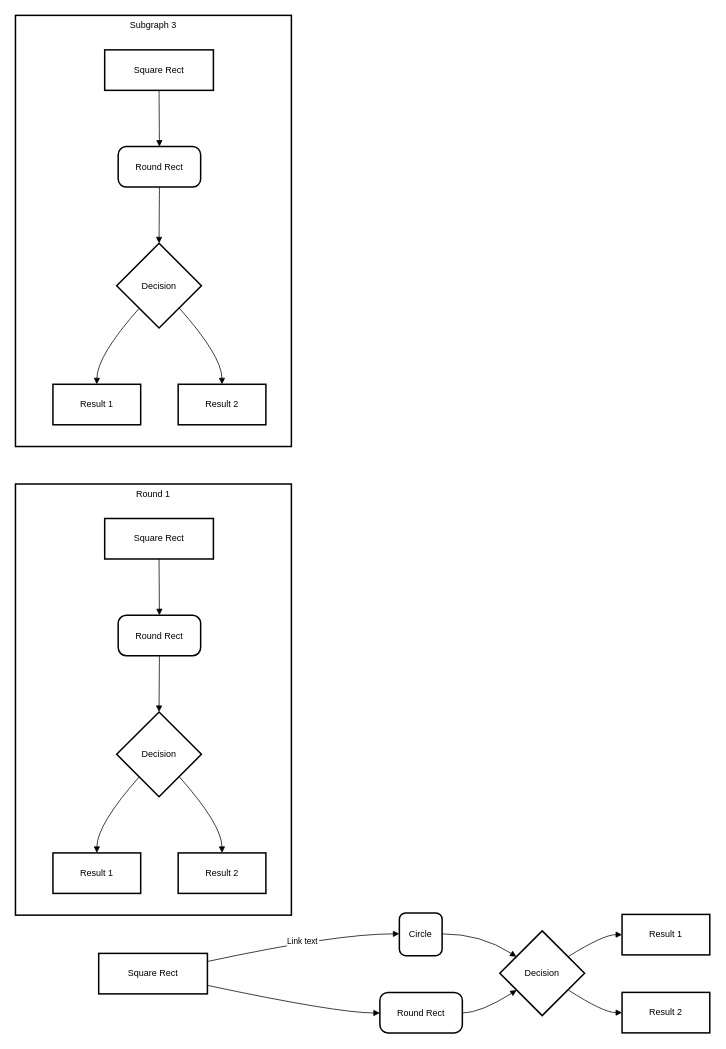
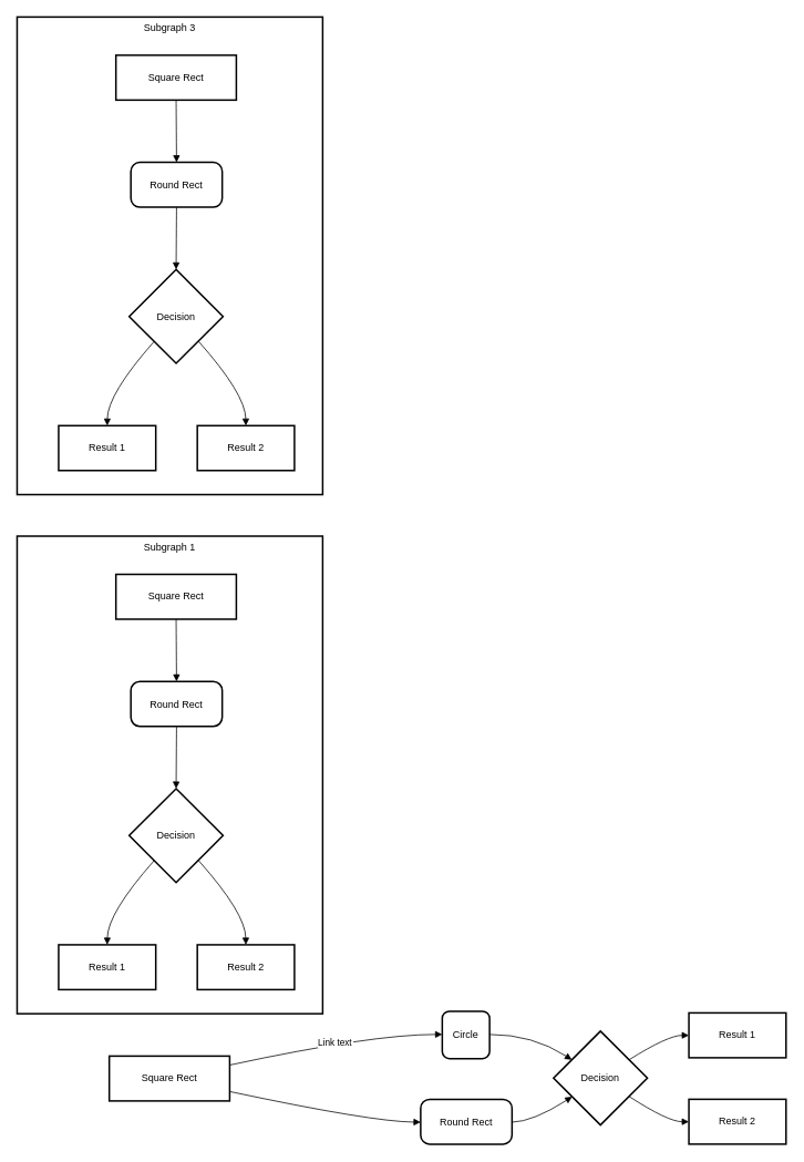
  <mxCell id="0" />
  <mxCell id="1" parent="0" />
  <mxCell id="2" value="Subgraph 3" style="whiteSpace=wrap;strokeWidth=2;verticalAlign=top;" vertex="1" parent="1"><mxGeometry x="20" y="20" width="368" height="575" as="geometry" /></mxCell>
  <mxCell id="3" value="Square Rect" style="whiteSpace=wrap;strokeWidth=2;" vertex="1" parent="2"><mxGeometry x="119" y="46" width="145" height="54" as="geometry" /></mxCell>
  <mxCell id="4" value="Round Rect" style="rounded=1;arcSize=20;strokeWidth=2" vertex="1" parent="2"><mxGeometry x="137" y="175" width="110" height="54" as="geometry" /></mxCell>
  <mxCell id="5" value="Decision" style="rhombus;strokeWidth=2;whiteSpace=wrap;" vertex="1" parent="2"><mxGeometry x="135" y="304" width="113" height="113" as="geometry" /></mxCell>
  <mxCell id="6" value="Result 1" style="whiteSpace=wrap;strokeWidth=2;" vertex="1" parent="2"><mxGeometry x="50" y="492" width="117" height="54" as="geometry" /></mxCell>
  <mxCell id="7" value="Result 2" style="whiteSpace=wrap;strokeWidth=2;" vertex="1" parent="2"><mxGeometry x="217" y="492" width="117" height="54" as="geometry" /></mxCell>
  <mxCell id="8" value="" style="curved=1;startArrow=none;endArrow=block;exitX=0.5;exitY=0.99;entryX=0.5;entryY=-0.01;" edge="1" parent="2" source="3" target="4"><mxGeometry relative="1" as="geometry"><Array as="points" /></mxGeometry></mxCell>
  <mxCell id="9" value="" style="curved=1;startArrow=none;endArrow=block;exitX=0.5;exitY=0.99;entryX=0.5;entryY=0;" edge="1" parent="2" source="4" target="5"><mxGeometry relative="1" as="geometry"><Array as="points" /></mxGeometry></mxCell>
  <mxCell id="10" value="" style="curved=1;startArrow=none;endArrow=block;exitX=0.06;exitY=1;entryX=0.5;entryY=0;" edge="1" parent="2" source="5" target="6"><mxGeometry relative="1" as="geometry"><Array as="points"><mxPoint x="109" y="454" /></Array></mxGeometry></mxCell>
  <mxCell id="11" value="" style="curved=1;startArrow=none;endArrow=block;exitX=0.95;exitY=1;entryX=0.5;entryY=0;" edge="1" parent="2" source="5" target="7"><mxGeometry relative="1" as="geometry"><Array as="points"><mxPoint x="275" y="454" /></Array></mxGeometry></mxCell>
- <mxCell id="12" value="Round 1" style="whiteSpace=wrap;strokeWidth=2;verticalAlign=top;" vertex="1" parent="1"><mxGeometry x="20" y="645" width="368" height="575" as="geometry" /></mxCell>
+ <mxCell id="12" value="Subgraph 1" style="whiteSpace=wrap;strokeWidth=2;verticalAlign=top;" vertex="1" parent="1"><mxGeometry x="20" y="645" width="368" height="575" as="geometry" /></mxCell>
  <mxCell id="13" value="Square Rect" style="whiteSpace=wrap;strokeWidth=2;" vertex="1" parent="12"><mxGeometry x="119" y="46" width="145" height="54" as="geometry" /></mxCell>
  <mxCell id="14" value="Round Rect" style="rounded=1;arcSize=20;strokeWidth=2" vertex="1" parent="12"><mxGeometry x="137" y="175" width="110" height="54" as="geometry" /></mxCell>
  <mxCell id="15" value="Decision" style="rhombus;strokeWidth=2;whiteSpace=wrap;" vertex="1" parent="12"><mxGeometry x="135" y="304" width="113" height="113" as="geometry" /></mxCell>
  <mxCell id="16" value="Result 1" style="whiteSpace=wrap;strokeWidth=2;" vertex="1" parent="12"><mxGeometry x="50" y="492" width="117" height="54" as="geometry" /></mxCell>
  <mxCell id="17" value="Result 2" style="whiteSpace=wrap;strokeWidth=2;" vertex="1" parent="12"><mxGeometry x="217" y="492" width="117" height="54" as="geometry" /></mxCell>
  <mxCell id="18" value="" style="curved=1;startArrow=none;endArrow=block;exitX=0.5;exitY=0.99;entryX=0.5;entryY=-0.01;" edge="1" parent="12" source="13" target="14"><mxGeometry relative="1" as="geometry"><Array as="points" /></mxGeometry></mxCell>
  <mxCell id="19" value="" style="curved=1;startArrow=none;endArrow=block;exitX=0.5;exitY=0.99;entryX=0.5;entryY=0;" edge="1" parent="12" source="14" target="15"><mxGeometry relative="1" as="geometry"><Array as="points" /></mxGeometry></mxCell>
  <mxCell id="20" value="" style="curved=1;startArrow=none;endArrow=block;exitX=0.06;exitY=1;entryX=0.5;entryY=0;" edge="1" parent="12" source="15" target="16"><mxGeometry relative="1" as="geometry"><Array as="points"><mxPoint x="109" y="454" /></Array></mxGeometry></mxCell>
  <mxCell id="21" value="" style="curved=1;startArrow=none;endArrow=block;exitX=0.95;exitY=1;entryX=0.5;entryY=0;" edge="1" parent="12" source="15" target="17"><mxGeometry relative="1" as="geometry"><Array as="points"><mxPoint x="275" y="454" /></Array></mxGeometry></mxCell>
  <mxCell id="22" value="Square Rect" style="whiteSpace=wrap;strokeWidth=2;" vertex="1" parent="1"><mxGeometry x="131" y="1271" width="145" height="54" as="geometry" /></mxCell>
  <mxCell id="23" value="Circle" style="aspect=fixed;strokeWidth=2;whiteSpace=wrap;rounded=1;" vertex="1" parent="1"><mxGeometry x="532" y="1217" width="57" height="57" as="geometry" /></mxCell>
  <mxCell id="24" value="Round Rect" style="rounded=1;arcSize=20;strokeWidth=2" vertex="1" parent="1"><mxGeometry x="506" y="1323" width="110" height="54" as="geometry" /></mxCell>
  <mxCell id="25" value="Decision" style="rhombus;strokeWidth=2;whiteSpace=wrap;" vertex="1" parent="1"><mxGeometry x="666" y="1241" width="113" height="113" as="geometry" /></mxCell>
  <mxCell id="26" value="Result 1" style="whiteSpace=wrap;strokeWidth=2;" vertex="1" parent="1"><mxGeometry x="829" y="1219" width="117" height="54" as="geometry" /></mxCell>
  <mxCell id="27" value="Result 2" style="whiteSpace=wrap;strokeWidth=2;" vertex="1" parent="1"><mxGeometry x="829" y="1323" width="117" height="54" as="geometry" /></mxCell>
  <mxCell id="28" value="Link text" style="curved=1;startArrow=none;endArrow=block;exitX=1;exitY=0.2;entryX=0.01;entryY=0.49;" edge="1" parent="1" source="22" target="23"><mxGeometry relative="1" as="geometry"><Array as="points"><mxPoint x="447" y="1245" /></Array></mxGeometry></mxCell>
  <mxCell id="29" value="" style="curved=1;startArrow=none;endArrow=block;exitX=1;exitY=0.79;entryX=0;entryY=0.51;" edge="1" parent="1" source="22" target="24"><mxGeometry relative="1" as="geometry"><Array as="points"><mxPoint x="447" y="1350" /></Array></mxGeometry></mxCell>
  <mxCell id="30" value="" style="curved=1;startArrow=none;endArrow=block;exitX=1;exitY=0.49;entryX=0;entryY=0.18;" edge="1" parent="1" source="23" target="25"><mxGeometry relative="1" as="geometry"><Array as="points"><mxPoint x="641" y="1245" /></Array></mxGeometry></mxCell>
  <mxCell id="31" value="" style="curved=1;startArrow=none;endArrow=block;exitX=1;exitY=0.51;entryX=0;entryY=0.83;" edge="1" parent="1" source="24" target="25"><mxGeometry relative="1" as="geometry"><Array as="points"><mxPoint x="641" y="1350" /></Array></mxGeometry></mxCell>
  <mxCell id="32" value="" style="curved=1;startArrow=none;endArrow=block;exitX=1;exitY=0.18;entryX=0;entryY=0.5;" edge="1" parent="1" source="25" target="26"><mxGeometry relative="1" as="geometry"><Array as="points"><mxPoint x="804" y="1246" /></Array></mxGeometry></mxCell>
  <mxCell id="33" value="" style="curved=1;startArrow=none;endArrow=block;exitX=1;exitY=0.82;entryX=0;entryY=0.5;" edge="1" parent="1" source="25" target="27"><mxGeometry relative="1" as="geometry"><Array as="points"><mxPoint x="804" y="1350" /></Array></mxGeometry></mxCell>
